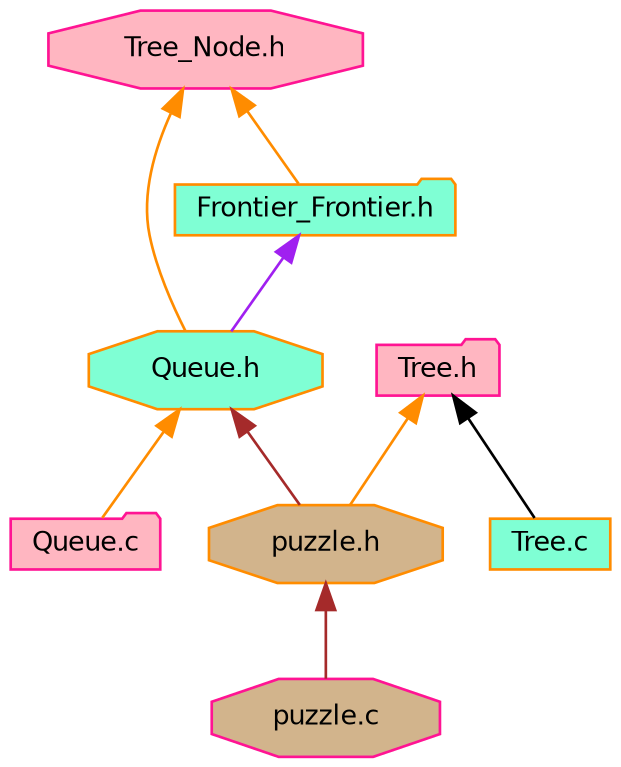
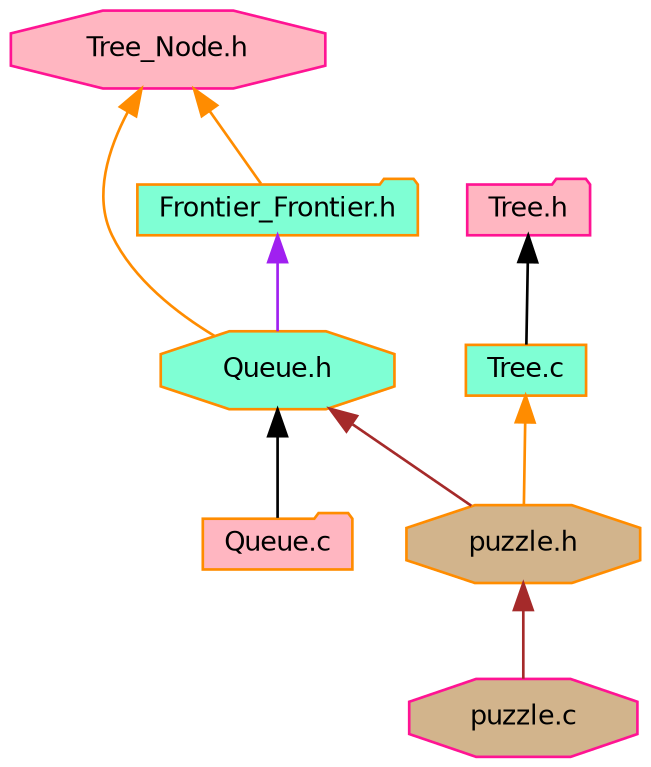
  digraph {
    node [color=deeppink fillcolor=lightpink fontname=Helvetica fontsize=10 shape=octagon style=filled]
    edge [color=darkorange dir=back fontname=Helvetica fontsize=10 labelfontname=Helvetica labelfontsize=10 style=solid]
    n1 [fontcolor=black height=0.2 label="Tree_Node.h" width=0.4]
    n2 [color=darkorange fillcolor=aquamarine height=0.2 label="Queue.h" width=0.4]
    n3 [color=darkorange fillcolor=aquamarine height=0.2 label="Frontier_Frontier.h" shape=folder width=0.4]
    n4 [color=darkorange fillcolor=tan height=0.2 label="puzzle.h" width=0.4]
-   n5 [height=0.2 label="Queue.c" shape=folder width=0.4]
+   n5 [color=darkorange height=0.2 label="Queue.c" shape=folder width=0.4]
    n6 [height=0.2 label="Tree.h" shape=folder width=0.4]
    n7 [color=darkorange fillcolor=aquamarine height=0.2 label="Tree.c" shape=box width=0.4]
    n8 [fillcolor=tan height=0.2 label="puzzle.c" width=0.4]
    n1 -> n2
    n1 -> n3
    n2 -> n4 [color=brown]
-   n2 -> n5
+   n2 -> n5 [color=black]
    n3 -> n2 [color=purple]
    n4 -> n8 [color=brown]
-   n6 -> n4
+   n7 -> n4
    n6 -> n7 [color=black]
  }
